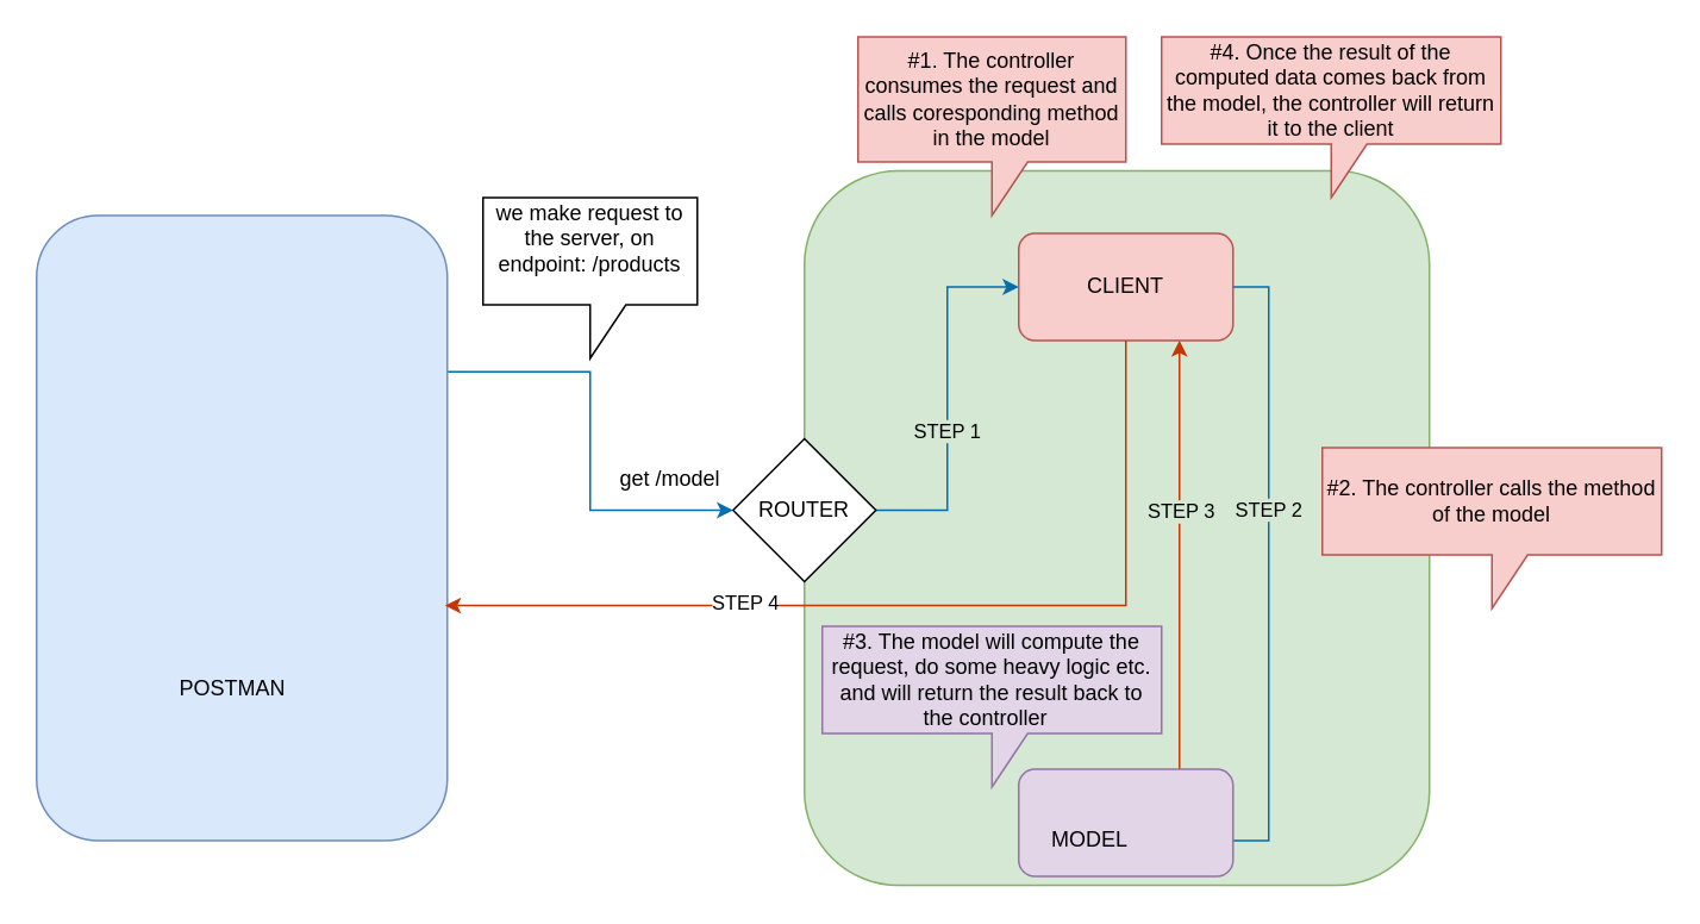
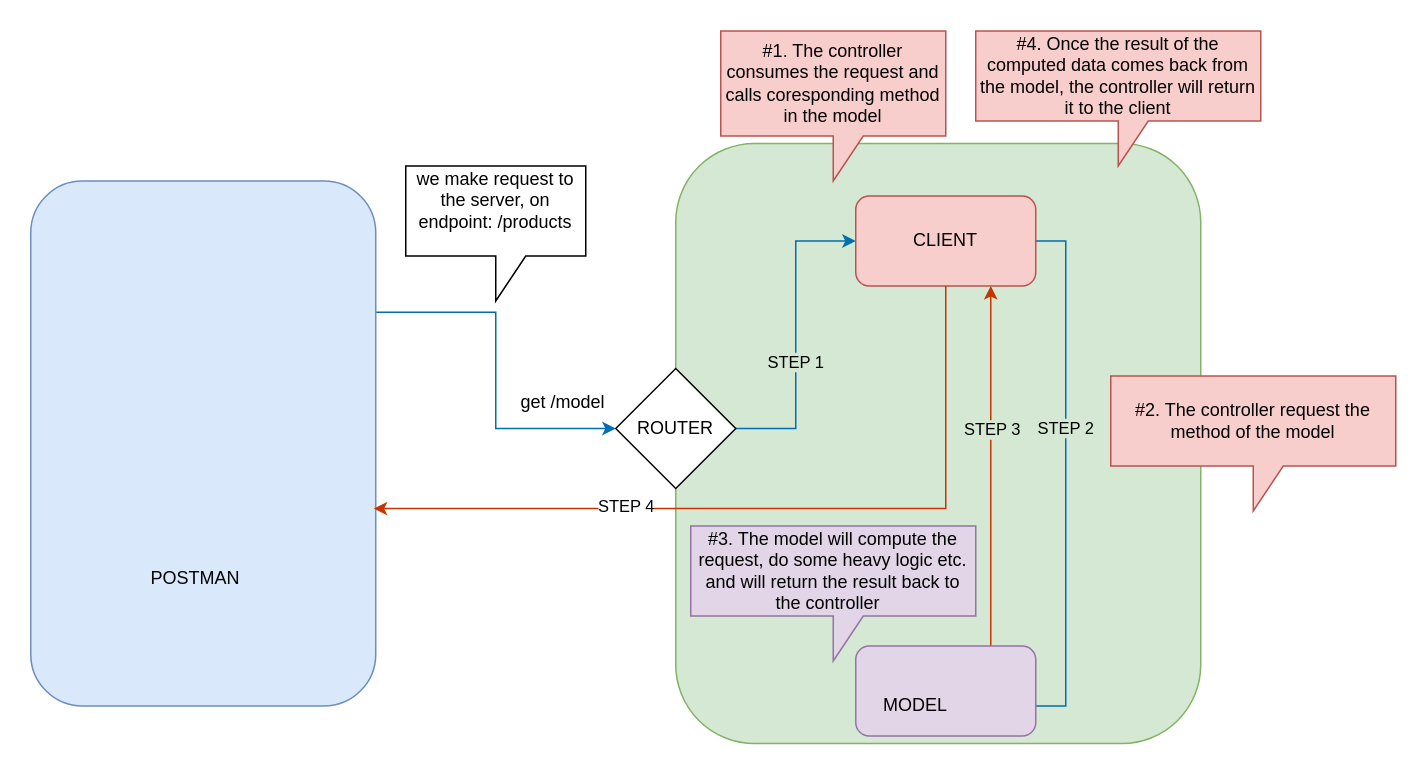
  <mxCell id="0" />
  <mxCell id="1" parent="0" />
  <mxCell id="2" style="edgeStyle=orthogonalEdgeStyle;rounded=0;orthogonalLoop=1;jettySize=auto;html=1;exitX=1;exitY=0.25;exitDx=0;exitDy=0;fillColor=#1ba1e2;strokeColor=#006EAF;" edge="1" parent="1" source="3" target="8"><mxGeometry relative="1" as="geometry" /></mxCell>
  <mxCell id="3" value="" style="rounded=1;whiteSpace=wrap;html=1;fillColor=#dae8fc;strokeColor=#6c8ebf;" vertex="1" parent="1"><mxGeometry x="20" y="120" width="230" height="350" as="geometry" /></mxCell>
  <mxCell id="4" value="POSTMAN" style="text;html=1;align=center;verticalAlign=middle;whiteSpace=wrap;rounded=0;" vertex="1" parent="1"><mxGeometry x="100" y="370" width="60" height="30" as="geometry" /></mxCell>
  <mxCell id="5" value="" style="rounded=1;whiteSpace=wrap;html=1;fillColor=#D5E8D4;strokeColor=#82b366;" vertex="1" parent="1"><mxGeometry x="450" y="95" width="350" height="400" as="geometry" /></mxCell>
  <mxCell id="6" style="edgeStyle=orthogonalEdgeStyle;rounded=0;orthogonalLoop=1;jettySize=auto;html=1;exitX=1;exitY=0.5;exitDx=0;exitDy=0;entryX=0;entryY=0.5;entryDx=0;entryDy=0;fillColor=#1ba1e2;strokeColor=#006EAF;" edge="1" parent="1" source="8" target="13"><mxGeometry relative="1" as="geometry" /></mxCell>
  <mxCell id="7" value="STEP 1" style="edgeLabel;html=1;align=center;verticalAlign=middle;resizable=0;points=[];labelBackgroundColor=#D5E8D4;" vertex="1" connectable="0" parent="6"><mxGeometry x="-0.168" y="1" relative="1" as="geometry"><mxPoint as="offset" /></mxGeometry></mxCell>
  <mxCell id="8" value="" style="rhombus;whiteSpace=wrap;html=1;" vertex="1" parent="1"><mxGeometry x="410" y="245" width="80" height="80" as="geometry" /></mxCell>
  <mxCell id="9" value="ROUTER" style="text;html=1;align=center;verticalAlign=middle;whiteSpace=wrap;rounded=0;" vertex="1" parent="1"><mxGeometry x="420" y="270" width="60" height="30" as="geometry" /></mxCell>
  <mxCell id="10" style="edgeStyle=orthogonalEdgeStyle;rounded=0;orthogonalLoop=1;jettySize=auto;html=1;exitX=1;exitY=0.5;exitDx=0;exitDy=0;entryX=1;entryY=0.5;entryDx=0;entryDy=0;fillColor=#1ba1e2;strokeColor=#006EAF;" edge="1" parent="1" source="13" target="18"><mxGeometry relative="1" as="geometry" /></mxCell>
  <mxCell id="11" value="&lt;span style=&quot;color: rgba(0, 0, 0, 0); font-family: monospace; font-size: 0px; text-align: start; background-color: rgb(251, 251, 251);&quot;&gt;%3CmxGraphModel%3E%3Croot%3E%3CmxCell%20id%3D%220%22%2F%3E%3CmxCell%20id%3D%221%22%20parent%3D%220%22%2F%3E%3CmxCell%20id%3D%222%22%20value%3D%22STEP%201%22%20style%3D%22edgeLabel%3Bhtml%3D1%3Balign%3Dcenter%3BverticalAlign%3Dmiddle%3Bresizable%3D0%3Bpoints%3D%5B%5D%3BlabelBackgroundColor%3D%23D5E8D4%3B%22%20vertex%3D%221%22%20connectable%3D%220%22%20parent%3D%221%22%3E%3CmxGeometry%20x%3D%22549.0%22%20y%3D%22239.483%22%20as%3D%22geometry%22%2F%3E%3C%2FmxCell%3E%3C%2Froot%3E%3C%2FmxGraphModel%3E&lt;/span&gt;&lt;span style=&quot;color: rgba(0, 0, 0, 0); font-family: monospace; font-size: 0px; text-align: start; background-color: rgb(251, 251, 251);&quot;&gt;%3CmxGraphModel%3E%3Croot%3E%3CmxCell%20id%3D%220%22%2F%3E%3CmxCell%20id%3D%221%22%20parent%3D%220%22%2F%3E%3CmxCell%20id%3D%222%22%20value%3D%22STEP%201%22%20style%3D%22edgeLabel%3Bhtml%3D1%3Balign%3Dcenter%3BverticalAlign%3Dmiddle%3Bresizable%3D0%3Bpoints%3D%5B%5D%3BlabelBackgroundColor%3D%23D5E8D4%3B%22%20vertex%3D%221%22%20connectable%3D%220%22%20parent%3D%221%22%3E%3CmxGeometry%20x%3D%22549.0%22%20y%3D%22239.483%22%20as%3D%22geometry%22%2F%3E%3C%2FmxCell%3E%3C%2Froot%3E%3C%2FmxGraphModel%3E&lt;/span&gt;" style="edgeLabel;html=1;align=center;verticalAlign=middle;resizable=0;points=[];" vertex="1" connectable="0" parent="10"><mxGeometry x="-0.293" y="-1" relative="1" as="geometry"><mxPoint as="offset" /></mxGeometry></mxCell>
  <mxCell id="12" value="STEP 2" style="edgeLabel;html=1;align=center;verticalAlign=middle;resizable=0;points=[];labelBackgroundColor=#D5E8D4;" vertex="1" connectable="0" parent="10"><mxGeometry x="-0.282" y="-1" relative="1" as="geometry"><mxPoint as="offset" /></mxGeometry></mxCell>
  <mxCell id="13" value="" style="rounded=1;whiteSpace=wrap;html=1;fillColor=#f8cecc;strokeColor=#b85450;" vertex="1" parent="1"><mxGeometry x="570" y="130" width="120" height="60" as="geometry" /></mxCell>
  <mxCell id="14" value="CLIENT" style="text;html=1;align=center;verticalAlign=middle;whiteSpace=wrap;rounded=0;" vertex="1" parent="1"><mxGeometry x="600" y="145" width="60" height="30" as="geometry" /></mxCell>
  <mxCell id="15" style="edgeStyle=orthogonalEdgeStyle;rounded=0;orthogonalLoop=1;jettySize=auto;html=1;exitX=0.75;exitY=0;exitDx=0;exitDy=0;entryX=0.75;entryY=1;entryDx=0;entryDy=0;fillColor=#fa6800;strokeColor=#C73500;" edge="1" parent="1" source="17" target="13"><mxGeometry relative="1" as="geometry" /></mxCell>
  <mxCell id="16" value="STEP 3" style="edgeLabel;html=1;align=center;verticalAlign=middle;resizable=0;points=[];labelBackgroundColor=#D5E8D4;" vertex="1" connectable="0" parent="15"><mxGeometry x="0.212" relative="1" as="geometry"><mxPoint as="offset" /></mxGeometry></mxCell>
  <mxCell id="17" value="" style="rounded=1;whiteSpace=wrap;html=1;fillColor=#e1d5e7;strokeColor=#9673a6;" vertex="1" parent="1"><mxGeometry x="570" y="430" width="120" height="60" as="geometry" /></mxCell>
  <mxCell id="18" value="MODEL" style="text;html=1;align=center;verticalAlign=middle;whiteSpace=wrap;rounded=0;" vertex="1" parent="1"><mxGeometry x="580" y="455" width="60" height="30" as="geometry" /></mxCell>
  <mxCell id="19" style="edgeStyle=orthogonalEdgeStyle;rounded=0;orthogonalLoop=1;jettySize=auto;html=1;exitX=0.5;exitY=1;exitDx=0;exitDy=0;entryX=0.994;entryY=0.624;entryDx=0;entryDy=0;entryPerimeter=0;fillColor=#fa6800;strokeColor=#C73500;" edge="1" parent="1" source="13" target="3"><mxGeometry relative="1" as="geometry" /></mxCell>
  <mxCell id="20" value="STEP 4" style="edgeLabel;html=1;align=center;verticalAlign=middle;resizable=0;points=[];" vertex="1" connectable="0" parent="19"><mxGeometry x="0.367" y="-2" relative="1" as="geometry"><mxPoint as="offset" /></mxGeometry></mxCell>
  <mxCell id="21" value="get /model&lt;div&gt;&lt;br&gt;&lt;/div&gt;" style="text;html=1;align=center;verticalAlign=middle;whiteSpace=wrap;rounded=0;" vertex="1" parent="1"><mxGeometry x="345" y="260" width="60" height="30" as="geometry" /></mxCell>
  <mxCell id="22" value="&lt;div style=&quot;&quot;&gt;&lt;span style=&quot;background-color: initial;&quot;&gt;we make request to the server, on endpoint: /products&lt;/span&gt;&lt;/div&gt;&lt;div style=&quot;&quot;&gt;&lt;br&gt;&lt;/div&gt;" style="shape=callout;whiteSpace=wrap;html=1;perimeter=calloutPerimeter;align=center;" vertex="1" parent="1"><mxGeometry x="270" y="110" width="120" height="90" as="geometry" /></mxCell>
  <mxCell id="23" value="#1. The controller consumes the request and calls coresponding method in the model" style="shape=callout;whiteSpace=wrap;html=1;perimeter=calloutPerimeter;fillColor=#f8cecc;strokeColor=#b85450;" vertex="1" parent="1"><mxGeometry x="480" y="20" width="150" height="100" as="geometry" /></mxCell>
  <mxCell id="24" value="#3. The model will compute the request, do some heavy logic etc. and will return the result back to the controller&amp;nbsp;&amp;nbsp;" style="shape=callout;whiteSpace=wrap;html=1;perimeter=calloutPerimeter;fillColor=#e1d5e7;strokeColor=#9673a6;" vertex="1" parent="1"><mxGeometry x="460" y="350" width="190" height="90" as="geometry" /></mxCell>
- <mxCell id="25" value="#2. The controller calls the method of the model" style="shape=callout;whiteSpace=wrap;html=1;perimeter=calloutPerimeter;fillColor=#f8cecc;strokeColor=#b85450;" vertex="1" parent="1"><mxGeometry x="740" y="250" width="190" height="90" as="geometry" /></mxCell>
+ <mxCell id="25" value="#2. The controller request the method of the model" style="shape=callout;whiteSpace=wrap;html=1;perimeter=calloutPerimeter;fillColor=#f8cecc;strokeColor=#b85450;" vertex="1" parent="1"><mxGeometry x="740" y="250" width="190" height="90" as="geometry" /></mxCell>
  <mxCell id="26" value="#4. Once the result of the computed data comes back from the model, the controller will return it to the client" style="shape=callout;whiteSpace=wrap;html=1;perimeter=calloutPerimeter;fillColor=#f8cecc;strokeColor=#b85450;" vertex="1" parent="1"><mxGeometry x="650" y="20" width="190" height="90" as="geometry" /></mxCell>
